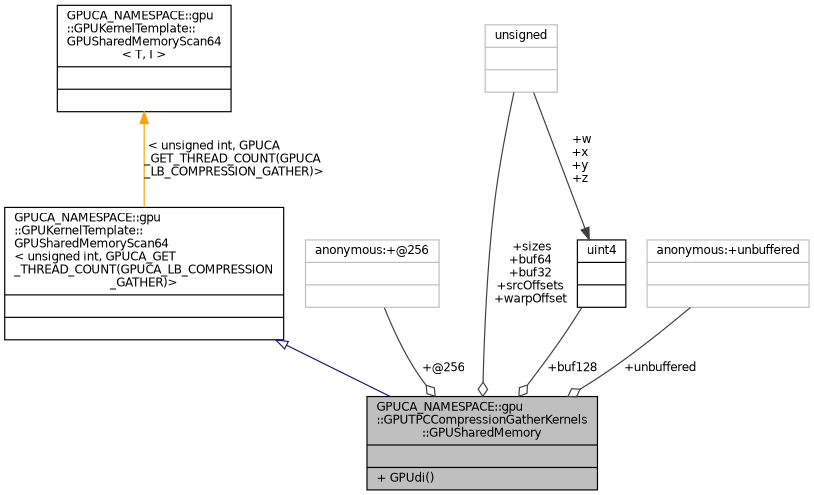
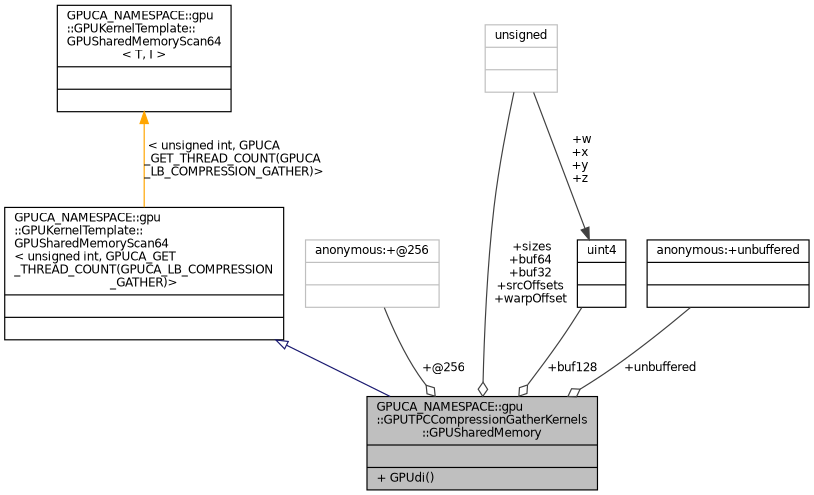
  digraph {
    node [color=black fontname=Helvetica fontsize=10 shape=record]
    edge [color=grey25 fontname=Helvetica fontsize=10 labelfontname=Helvetica labelfontsize=10 style=solid arrowhead=odiamond]
    n1 [fillcolor=grey75 fontcolor=black height=0.2 label="{GPUCA_NAMESPACE::gpu\l::GPUTPCCompressionGatherKernels\l::GPUSharedMemory\n||+ GPUdi()\l}" style=filled width=0.4]
    n2 [height=0.2 label="{GPUCA_NAMESPACE::gpu\l::GPUKernelTemplate::\lGPUSharedMemoryScan64\l\< unsigned int, GPUCA_GET\l_THREAD_COUNT(GPUCA_LB_COMPRESSION\l_GATHER)\>\n||}" width=0.4]
    n3 [height=0.2 label="{GPUCA_NAMESPACE::gpu\l::GPUKernelTemplate::\lGPUSharedMemoryScan64\l\< T, I \>\n||}" width=0.4]
    n4 [color=grey75 height=0.2 label="{anonymous:+@256\n||}" width=0.4]
    n5 [height=0.2 label="{uint4\n||}" width=0.4]
    n6 [color=grey75 height=0.2 label="{unsigned\n||}" width=0.4]
-   n7 [color=grey75 height=0.2 label="{anonymous:+unbuffered\n||}" width=0.4]
+   n7 [height=0.2 label="{anonymous:+unbuffered\n||}" width=0.4]
    n2 -> n1 [arrowtail=onormal color=midnightblue dir=back arrowhead=""]
    n3 -> n2 [color=orange dir=back label=" \< unsigned int, GPUCA\l_GET_THREAD_COUNT(GPUCA\l_LB_COMPRESSION_GATHER)\>" arrowhead=""]
    n4 -> n1 [label=" +@256"]
    n5 -> n1 [label=" +buf128"]
    n6 -> n1 [label=" +sizes\n+buf64\n+buf32\n+srcOffsets\n+warpOffset"]
    n6 -> n5 [arrowhead=normal label=" +w\n+x\n+y\n+z"]
    n7 -> n1 [label=" +unbuffered"]
  }
